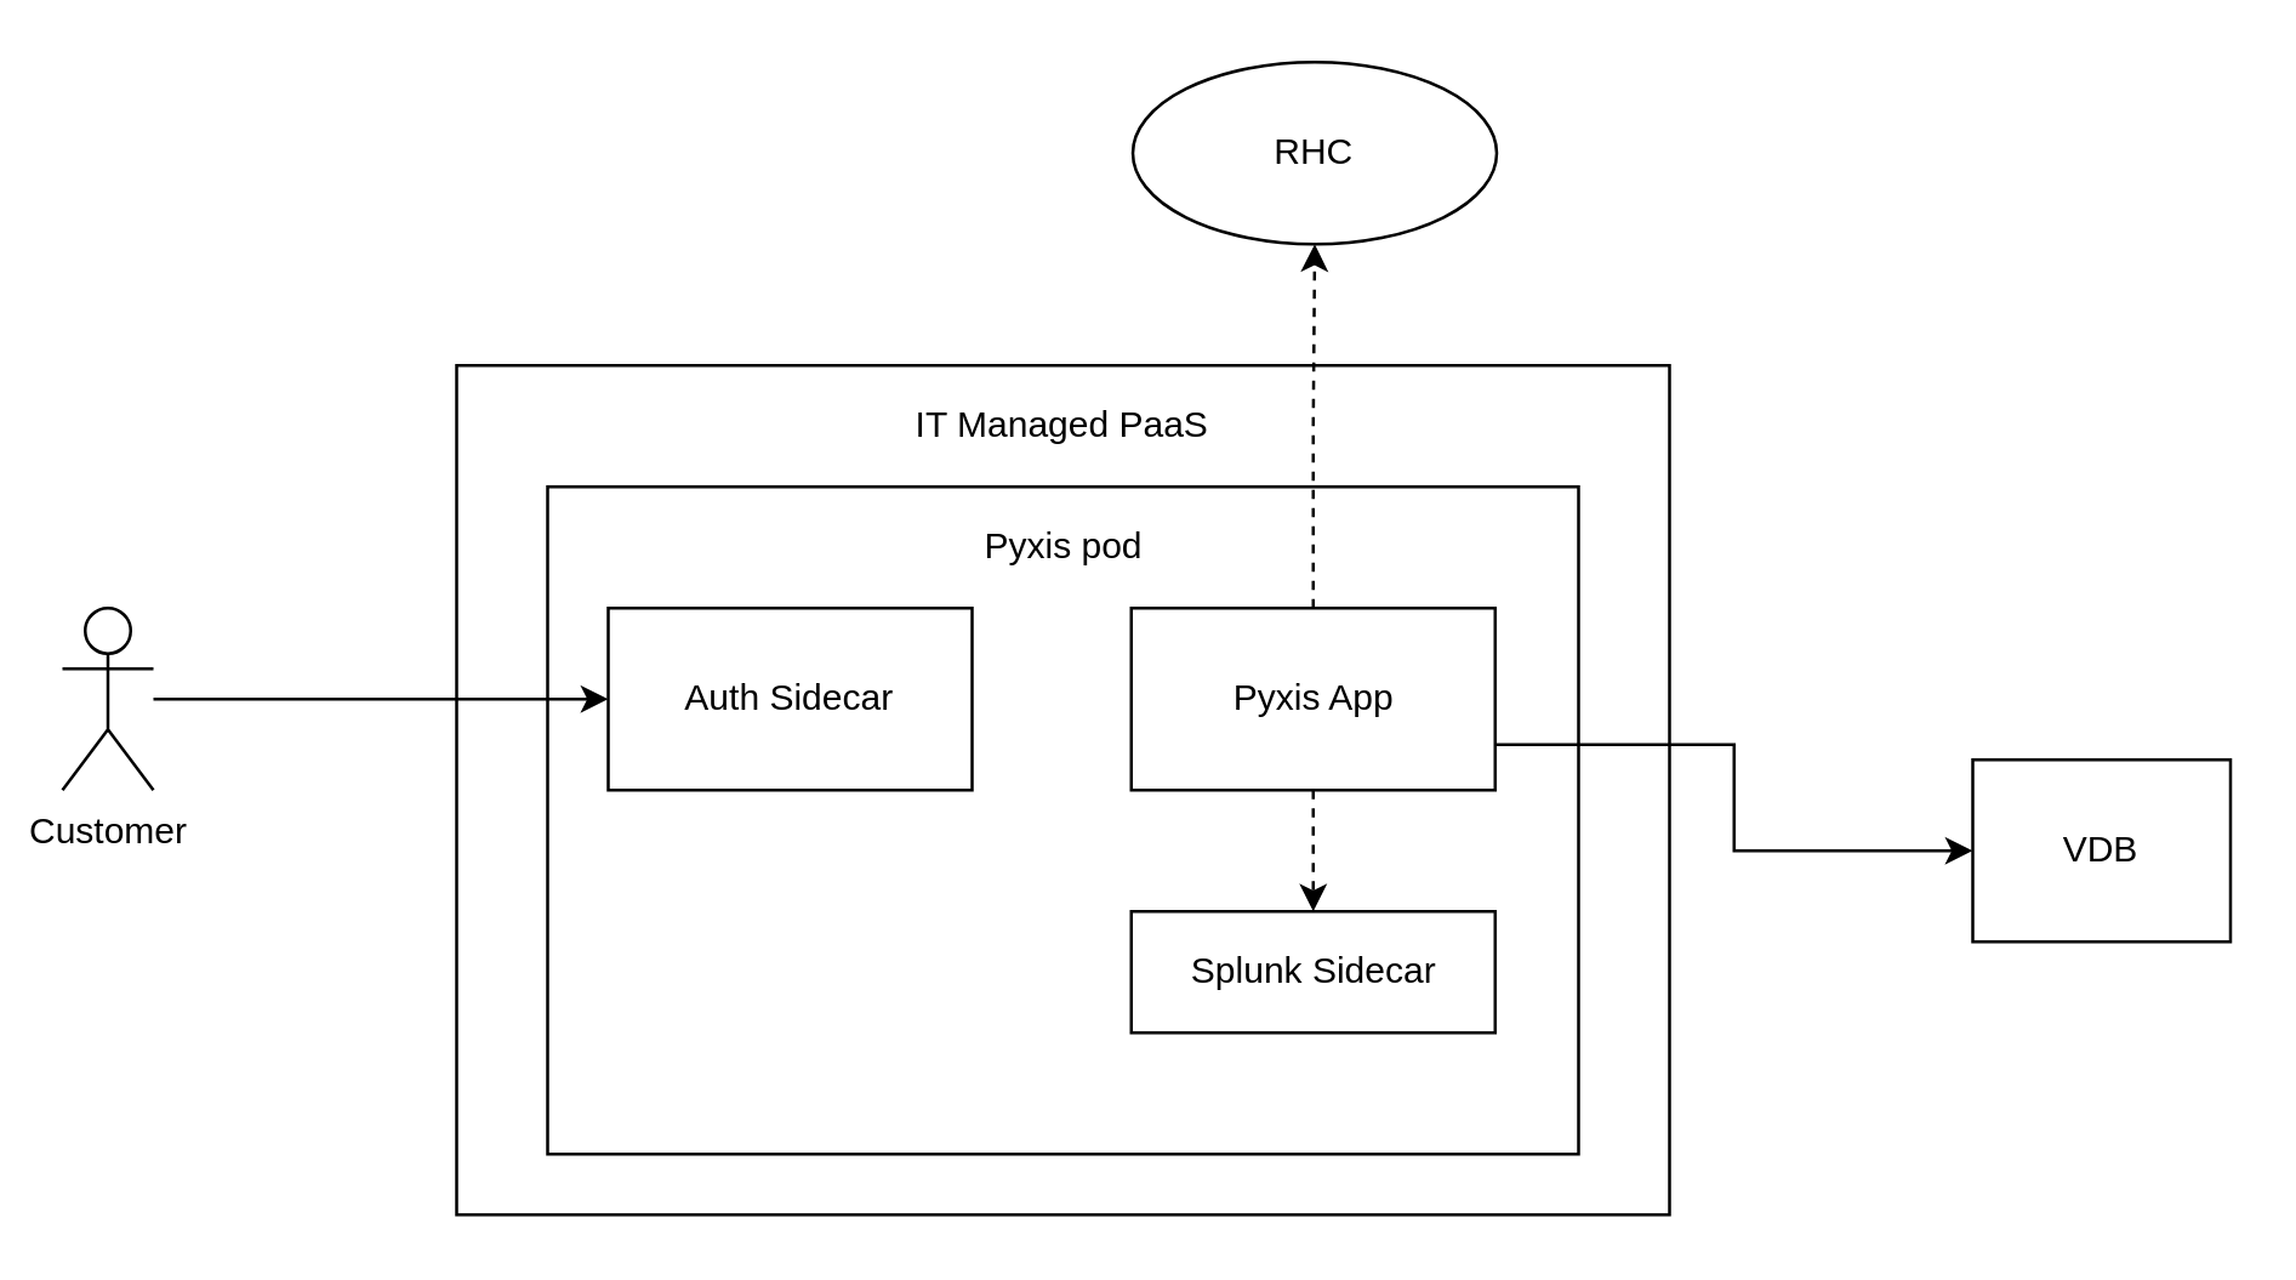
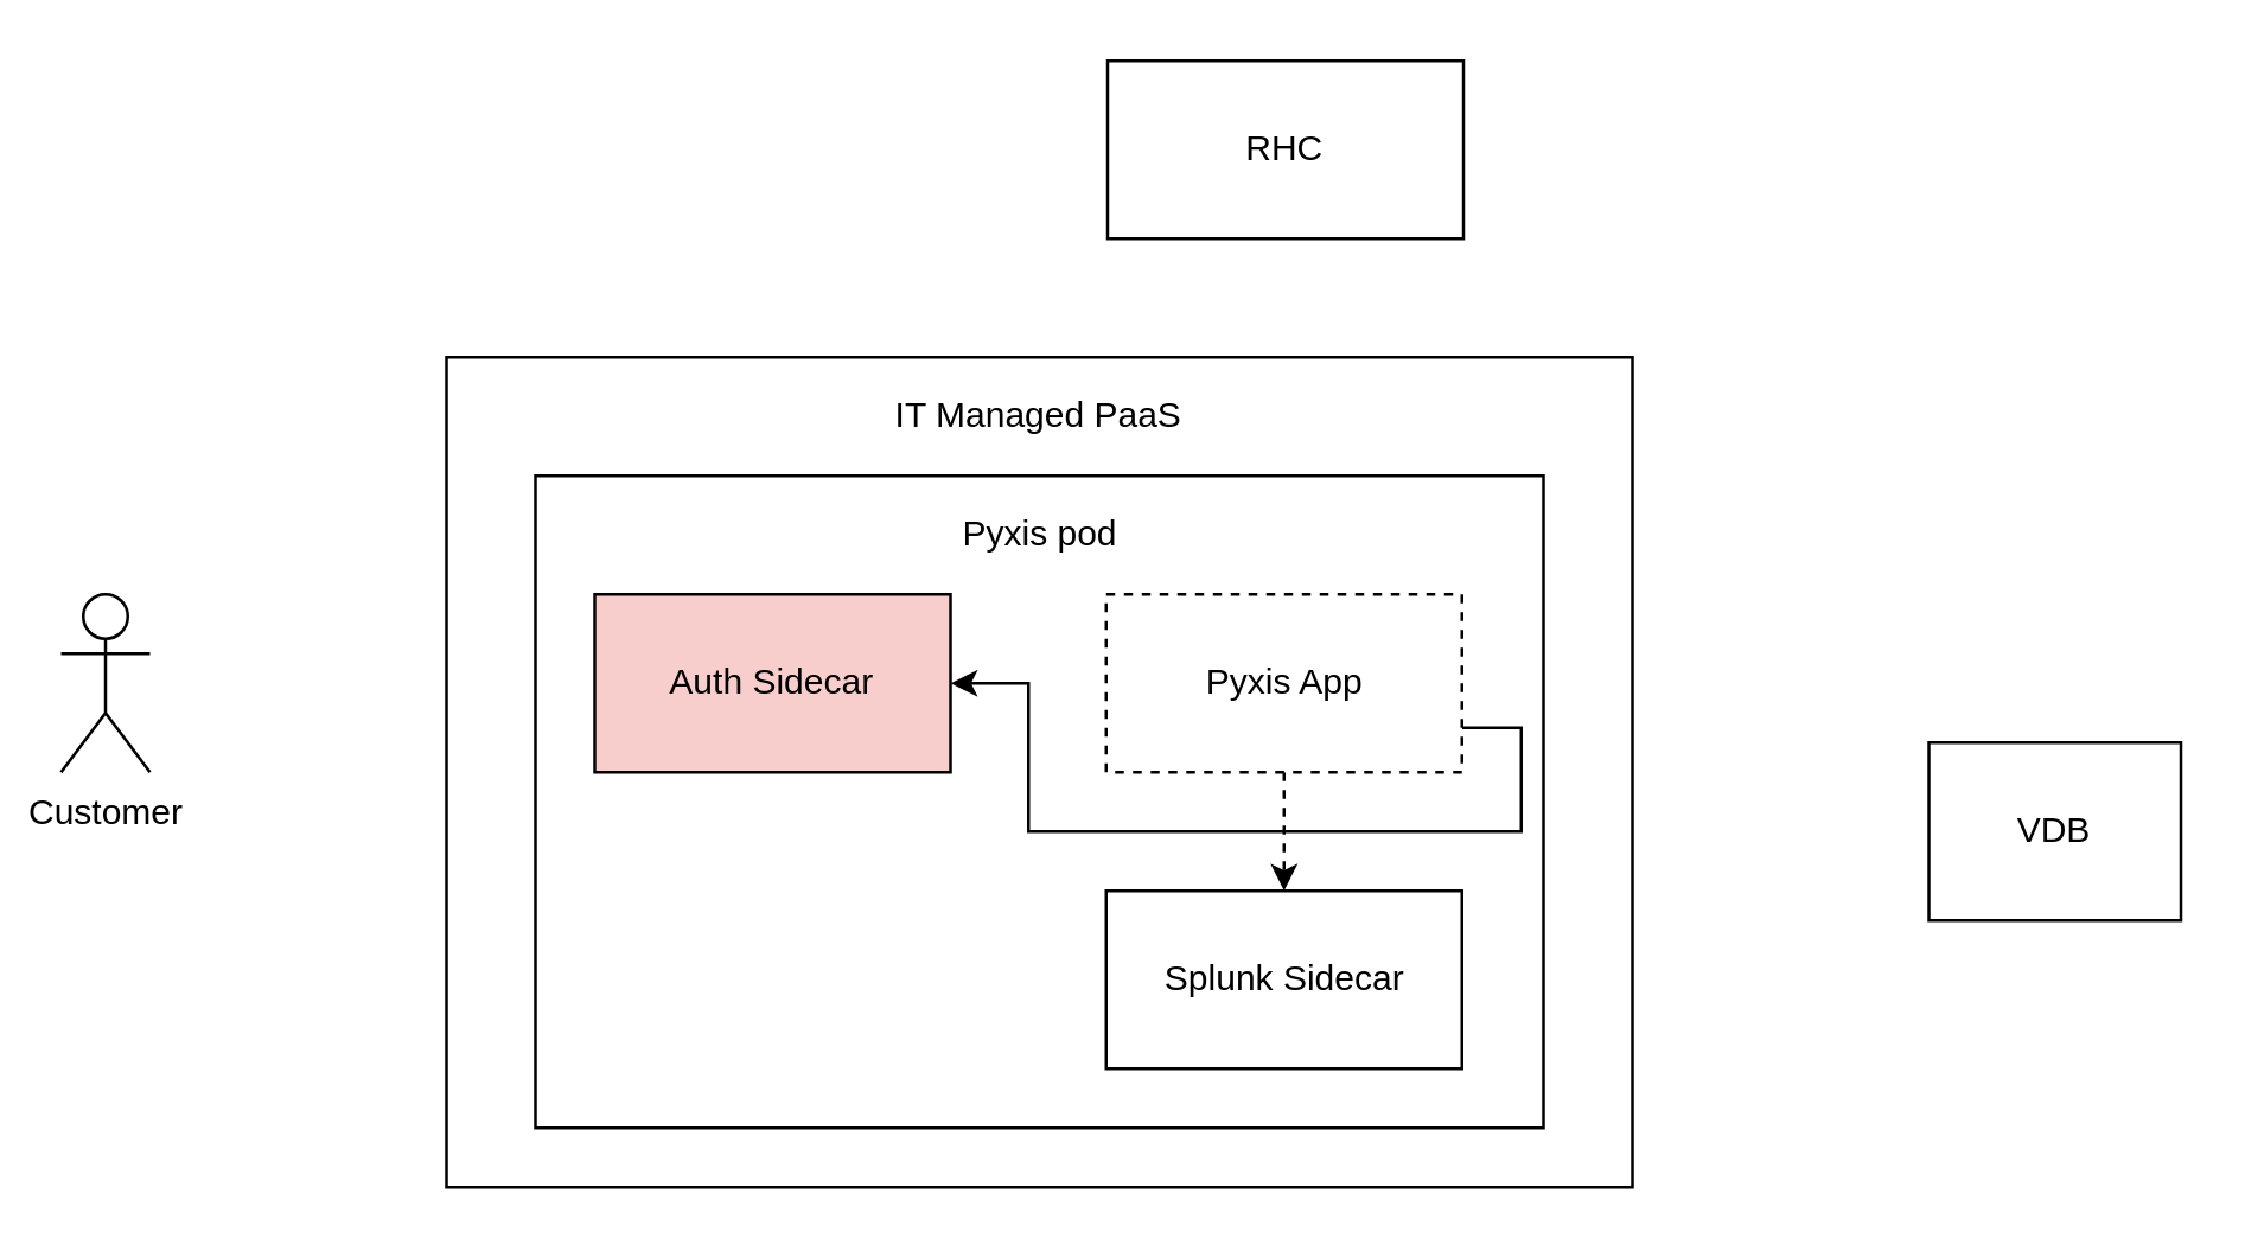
  <mxCell id="0" />
  <mxCell id="1" parent="0" />
  <mxCell id="2" value="" style="rounded=0;whiteSpace=wrap;html=1;" vertex="1" parent="1"><mxGeometry x="150" y="120" width="400" height="280" as="geometry" /></mxCell>
  <mxCell id="3" value="" style="rounded=0;whiteSpace=wrap;html=1;" vertex="1" parent="1"><mxGeometry x="180" y="160" width="340" height="220" as="geometry" /></mxCell>
  <mxCell id="4" style="edgeStyle=orthogonalEdgeStyle;rounded=0;orthogonalLoop=1;jettySize=auto;html=1;exitX=0.5;exitY=1;exitDx=0;exitDy=0;entryX=0.5;entryY=0;entryDx=0;entryDy=0;dashed=1;" edge="1" parent="1" source="7" target="11"><mxGeometry relative="1" as="geometry" /></mxCell>
- <mxCell id="5" style="edgeStyle=orthogonalEdgeStyle;rounded=0;orthogonalLoop=1;jettySize=auto;html=1;exitX=1;exitY=0.75;exitDx=0;exitDy=0;entryX=0;entryY=0.5;entryDx=0;entryDy=0;" edge="1" parent="1" source="7" target="13"><mxGeometry relative="1" as="geometry" /></mxCell>
- <mxCell id="6" style="edgeStyle=orthogonalEdgeStyle;rounded=0;orthogonalLoop=1;jettySize=auto;html=1;exitX=0.5;exitY=0;exitDx=0;exitDy=0;entryX=0.5;entryY=1;entryDx=0;entryDy=0;dashed=1;" edge="1" parent="1" source="7" target="14"><mxGeometry relative="1" as="geometry" /></mxCell>
- <mxCell id="7" value="Pyxis App" style="rounded=0;whiteSpace=wrap;html=1;" vertex="1" parent="1"><mxGeometry x="372.5" y="200" width="120" height="60" as="geometry" /></mxCell>
- <mxCell id="8" style="edgeStyle=orthogonalEdgeStyle;rounded=0;orthogonalLoop=1;jettySize=auto;html=1;exitX=0;exitY=0.5;exitDx=0;exitDy=0;startArrow=classic;startFill=1;endArrow=none;endFill=0;" edge="1" parent="1" source="9" target="15"><mxGeometry relative="1" as="geometry" /></mxCell>
- <mxCell id="9" value="Auth Sidecar" style="rounded=0;whiteSpace=wrap;html=1;" vertex="1" parent="1"><mxGeometry x="200" y="200" width="120" height="60" as="geometry" /></mxCell>
+ <mxCell id="5" style="edgeStyle=orthogonalEdgeStyle;rounded=0;orthogonalLoop=1;jettySize=auto;html=1;exitX=1;exitY=0.75;exitDx=0;exitDy=0;" edge="1" parent="1" source="7" target="9"><mxGeometry relative="1" as="geometry" /></mxCell>
+ <mxCell id="7" value="Pyxis App" style="rounded=0;whiteSpace=wrap;html=1;dashed=1;" vertex="1" parent="1"><mxGeometry x="372.5" y="200" width="120" height="60" as="geometry" /></mxCell>
+ <mxCell id="9" value="Auth Sidecar" style="rounded=0;whiteSpace=wrap;html=1;fillColor=#f8cecc;" vertex="1" parent="1"><mxGeometry x="200" y="200" width="120" height="60" as="geometry" /></mxCell>
  <mxCell id="10" value="Pyxis pod" style="text;html=1;strokeColor=none;fillColor=none;align=center;verticalAlign=middle;whiteSpace=wrap;rounded=0;" vertex="1" parent="1"><mxGeometry x="312.5" y="170" width="75" height="20" as="geometry" /></mxCell>
- <mxCell id="11" value="Splunk Sidecar" style="rounded=0;whiteSpace=wrap;html=1;" vertex="1" parent="1"><mxGeometry x="372.5" y="300" width="120" height="40" as="geometry" /></mxCell>
+ <mxCell id="11" value="Splunk Sidecar" style="rounded=0;whiteSpace=wrap;html=1;" vertex="1" parent="1"><mxGeometry x="372.5" y="300" width="120" height="60" as="geometry" /></mxCell>
  <mxCell id="12" value="IT Managed PaaS" style="text;html=1;strokeColor=none;fillColor=none;align=center;verticalAlign=middle;whiteSpace=wrap;rounded=0;" vertex="1" parent="1"><mxGeometry x="290" y="130" width="120" height="20" as="geometry" /></mxCell>
  <mxCell id="13" value="VDB" style="rounded=0;whiteSpace=wrap;html=1;" vertex="1" parent="1"><mxGeometry x="650" y="250" width="85" height="60" as="geometry" /></mxCell>
- <mxCell id="14" value="RHC" style="ellipse;whiteSpace=wrap;html=1;" vertex="1" parent="1"><mxGeometry x="373" y="20" width="120" height="60" as="geometry" /></mxCell>
+ <mxCell id="14" value="RHC" style="rounded=0;whiteSpace=wrap;html=1;" vertex="1" parent="1"><mxGeometry x="373" y="20" width="120" height="60" as="geometry" /></mxCell>
  <mxCell id="15" value="Customer" style="shape=umlActor;verticalLabelPosition=bottom;labelBackgroundColor=#ffffff;verticalAlign=top;html=1;outlineConnect=0;" vertex="1" parent="1"><mxGeometry x="20" y="200" width="30" height="60" as="geometry" /></mxCell>
